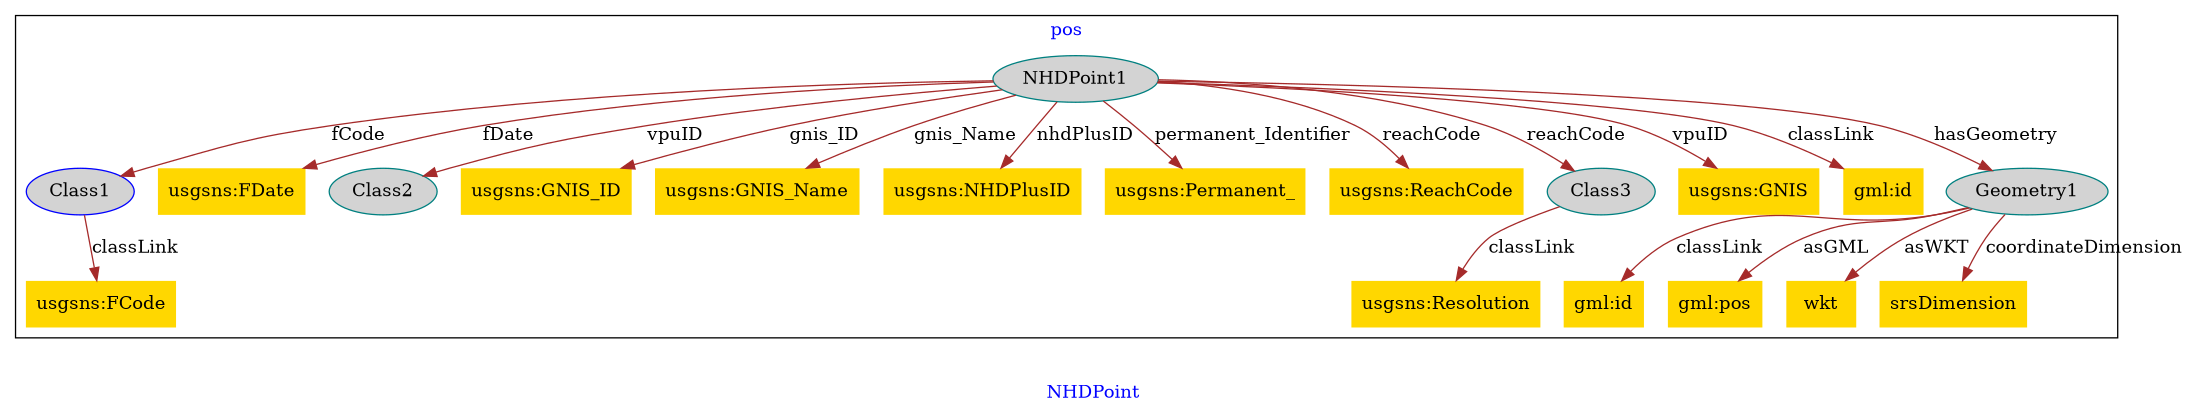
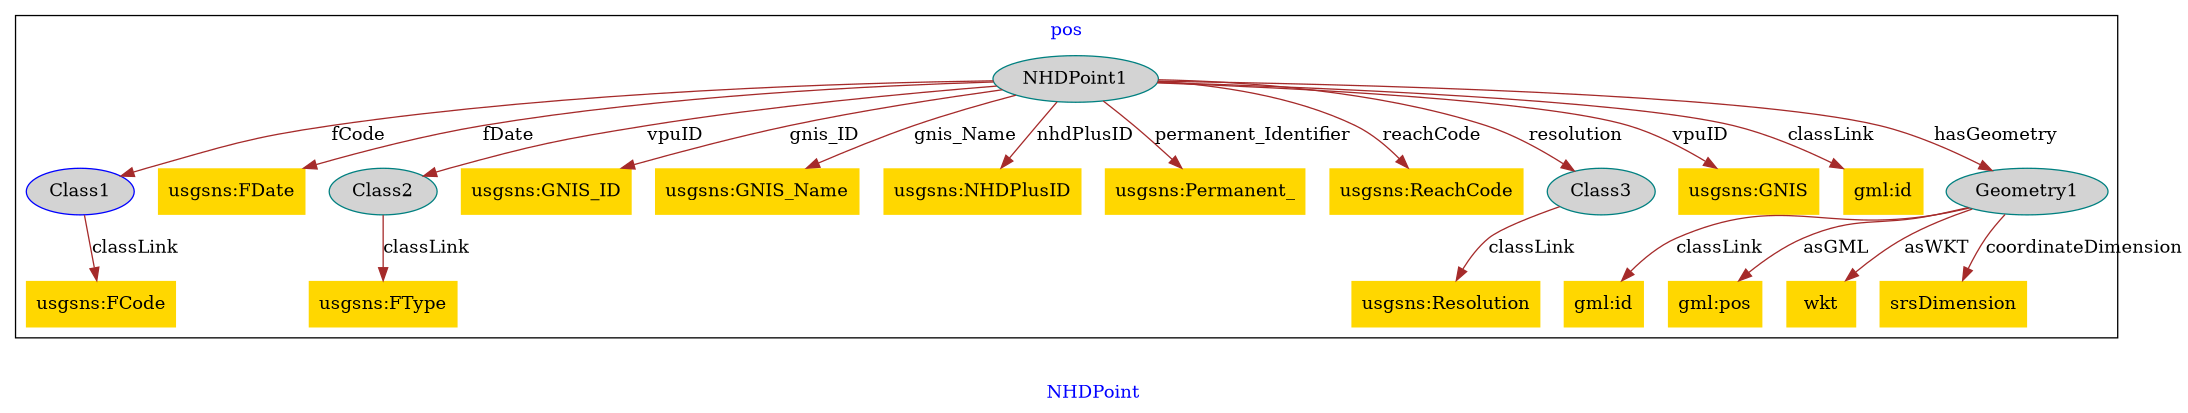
  digraph {
    fontcolor=blue
    label=NHDPoint
    remincross=true
    node [color=teal fillcolor=gold style=filled shape=plaintext]
    edge [color=brown fontcolor=black]
    n1 [fillcolor=lightgray label=NHDPoint1 shape=""]
    n2 [color=blue fillcolor=lightgray label=Class1 shape=""]
    n3 [color=blue label="usgsns:FDate"]
    n4 [fillcolor=lightgray label=Class2 shape=""]
    n5 [label="usgsns:GNIS_ID"]
    n6 [color=blue label="usgsns:GNIS_Name"]
    n7 [label="usgsns:NHDPlusID"]
    n8 [color=blue label="usgsns:Permanent_"]
    n9 [color=blue label="usgsns:ReachCode"]
    n10 [fillcolor=lightgray label=Class3 shape=""]
    n11 [color=blue label="usgsns:GNIS"]
    n12 [color=blue label="gml:id"]
    n13 [fillcolor=lightgray label=Geometry1 shape=""]
    n14 [label="gml:id"]
    n15 [label="gml:pos"]
    n16 [color=blue label=wkt]
    n17 [label=srsDimension]
    n18 [label="usgsns:FCode"]
+   n19 [color=blue label="usgsns:FType"]
    n20 [color=blue label="usgsns:Resolution"]
    subgraph cluster_1 {
      label=pos
      n1
      n2
      n3
      n4
      n5
      n6
      n7
      n8
      n9
      n10
      n11
      n12
      n13
      n14
      n15
      n16
      n17
      n18
+     n19
      n20
    }
    n1 -> n2 [label=fCode]
    n1 -> n3 [label=fDate]
    n1 -> n4 [label=vpuID]
    n1 -> n5 [label=gnis_ID]
    n1 -> n6 [label=gnis_Name]
    n1 -> n7 [label=nhdPlusID]
    n1 -> n8 [label=permanent_Identifier]
    n1 -> n9 [label=reachCode]
-   n1 -> n10 [label=reachCode]
+   n1 -> n10 [label=resolution]
    n1 -> n11 [label=vpuID]
    n1 -> n12 [label=classLink]
    n1 -> n13 [label=hasGeometry]
    n2 -> n18 [label=classLink]
+   n4 -> n19 [label=classLink]
    n10 -> n20 [label=classLink]
    n13 -> n14 [label=classLink]
    n13 -> n15 [label=asGML]
    n13 -> n16 [label=asWKT]
    n13 -> n17 [label=coordinateDimension]
  }
